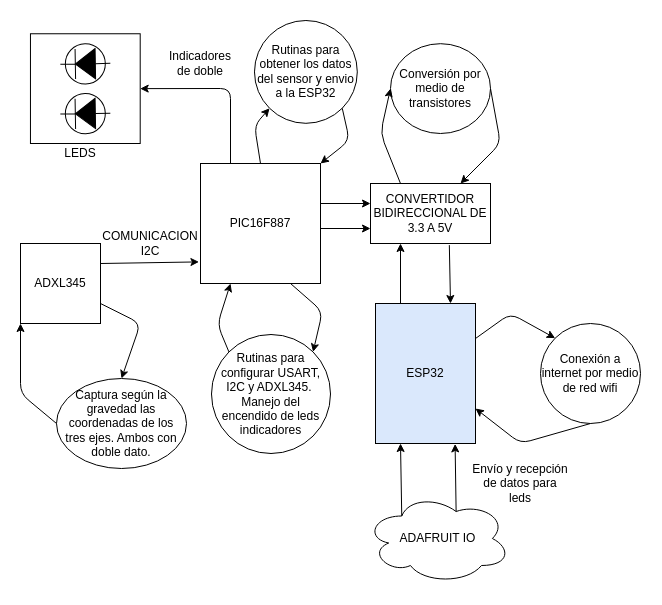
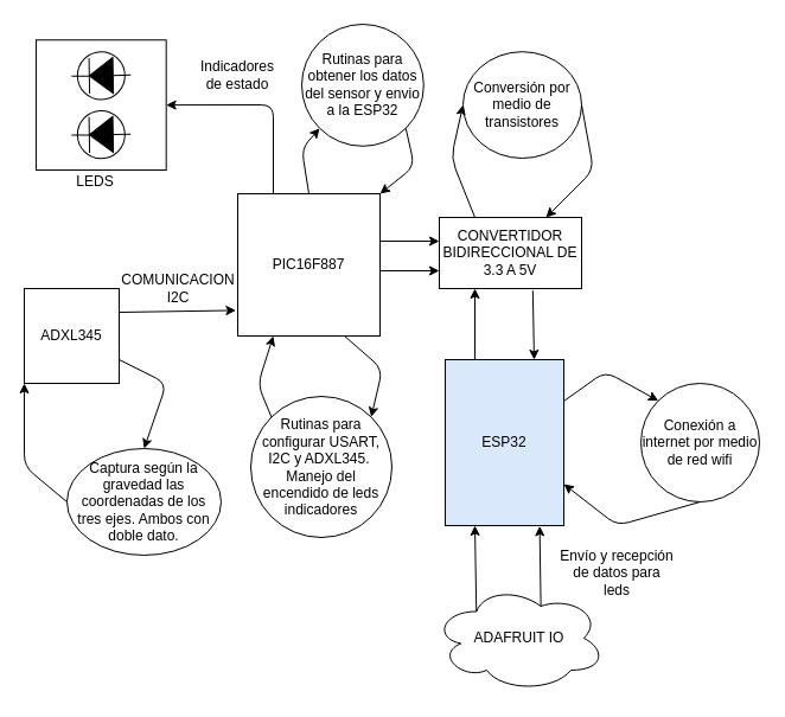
  <mxCell id="0" />
  <mxCell id="1" parent="0" />
  <mxCell id="2" value="" style="whiteSpace=wrap;html=1;aspect=fixed;" vertex="1" parent="1"><mxGeometry x="29.96" y="33.26" width="109.74" height="109.74" as="geometry" /></mxCell>
  <mxCell id="3" value="&lt;span&gt;PIC16F887&lt;/span&gt;" style="whiteSpace=wrap;html=1;aspect=fixed;" vertex="1" parent="1"><mxGeometry x="200" y="163" width="120" height="120" as="geometry" /></mxCell>
  <mxCell id="4" value="ADXL345" style="whiteSpace=wrap;html=1;aspect=fixed;" vertex="1" parent="1"><mxGeometry x="20" y="243" width="80" height="80" as="geometry" /></mxCell>
  <mxCell id="5" value="Captura según la gravedad las coordenadas de los tres ejes. Ambos con doble dato." style="ellipse;whiteSpace=wrap;html=1;" vertex="1" parent="1"><mxGeometry x="56" y="378" width="130" height="90" as="geometry" /></mxCell>
  <mxCell id="6" value="" style="endArrow=classic;html=1;exitX=1;exitY=0.75;exitDx=0;exitDy=0;entryX=0.5;entryY=0;entryDx=0;entryDy=0;" edge="1" parent="1" source="4" target="5"><mxGeometry width="50" height="50" relative="1" as="geometry"><mxPoint x="190" y="283" as="sourcePoint" /><mxPoint x="240" y="233" as="targetPoint" /><Array as="points"><mxPoint x="140" y="323" /></Array></mxGeometry></mxCell>
  <mxCell id="7" value="" style="endArrow=classic;html=1;exitX=0;exitY=0.5;exitDx=0;exitDy=0;entryX=0;entryY=1;entryDx=0;entryDy=0;" edge="1" parent="1" source="5" target="4"><mxGeometry width="50" height="50" relative="1" as="geometry"><mxPoint x="190" y="283" as="sourcePoint" /><mxPoint x="240" y="233" as="targetPoint" /><Array as="points"><mxPoint x="20" y="393" /></Array></mxGeometry></mxCell>
  <mxCell id="8" value="" style="endArrow=classic;html=1;exitX=1;exitY=0.25;exitDx=0;exitDy=0;entryX=-0.013;entryY=0.82;entryDx=0;entryDy=0;entryPerimeter=0;" edge="1" parent="1" source="4" target="3"><mxGeometry width="50" height="50" relative="1" as="geometry"><mxPoint x="190" y="243" as="sourcePoint" /><mxPoint x="240" y="193" as="targetPoint" /></mxGeometry></mxCell>
  <mxCell id="9" value="COMUNICACION&lt;br&gt;I2C" style="text;html=1;strokeColor=none;fillColor=none;align=center;verticalAlign=middle;whiteSpace=wrap;rounded=0;" vertex="1" parent="1"><mxGeometry x="130" y="233" width="40" height="20" as="geometry" /></mxCell>
  <mxCell id="10" value="" style="pointerEvents=1;fillColor=strokeColor;verticalLabelPosition=bottom;shadow=0;dashed=0;align=center;html=1;verticalAlign=top;shape=mxgraph.electrical.diodes.tunnel_diode_2;rotation=-181;" vertex="1" parent="1"><mxGeometry x="59.83" y="43.18" width="50" height="40.26" as="geometry" /></mxCell>
  <mxCell id="11" value="" style="pointerEvents=1;fillColor=strokeColor;verticalLabelPosition=bottom;shadow=0;dashed=0;align=center;html=1;verticalAlign=top;shape=mxgraph.electrical.diodes.tunnel_diode_2;rotation=-181;" vertex="1" parent="1"><mxGeometry x="59.83" y="93" width="50" height="40.26" as="geometry" /></mxCell>
  <mxCell id="12" value="" style="endArrow=classic;html=1;entryX=1;entryY=0.5;entryDx=0;entryDy=0;exitX=0.25;exitY=0;exitDx=0;exitDy=0;" edge="1" parent="1" source="3" target="2"><mxGeometry width="50" height="50" relative="1" as="geometry"><mxPoint x="190" y="333" as="sourcePoint" /><mxPoint x="240" y="283" as="targetPoint" /><Array as="points"><mxPoint x="230" y="88" /></Array></mxGeometry></mxCell>
- <mxCell id="13" value="Indicadores de doble" style="text;html=1;strokeColor=none;fillColor=none;align=center;verticalAlign=middle;whiteSpace=wrap;rounded=0;" vertex="1" parent="1"><mxGeometry x="180" y="53.31" width="40" height="20" as="geometry" /></mxCell>
+ <mxCell id="13" value="Indicadores de estado" style="text;html=1;strokeColor=none;fillColor=none;align=center;verticalAlign=middle;whiteSpace=wrap;rounded=0;" vertex="1" parent="1"><mxGeometry x="180" y="53.31" width="40" height="20" as="geometry" /></mxCell>
  <mxCell id="14" value="LEDS" style="text;html=1;strokeColor=none;fillColor=none;align=center;verticalAlign=middle;whiteSpace=wrap;rounded=0;" vertex="1" parent="1"><mxGeometry x="60" y="143" width="40" height="20" as="geometry" /></mxCell>
  <mxCell id="15" value="CONVERTIDOR BIDIRECCIONAL DE 3.3 A 5V" style="rounded=0;whiteSpace=wrap;html=1;" vertex="1" parent="1"><mxGeometry x="370" y="183" width="120" height="60" as="geometry" /></mxCell>
  <mxCell id="16" value="" style="endArrow=classic;html=1;entryX=0;entryY=0.75;entryDx=0;entryDy=0;" edge="1" parent="1" target="15"><mxGeometry width="50" height="50" relative="1" as="geometry"><mxPoint x="320" y="228" as="sourcePoint" /><mxPoint x="440" y="253" as="targetPoint" /></mxGeometry></mxCell>
  <mxCell id="17" value="" style="endArrow=classic;html=1;entryX=0;entryY=0.75;entryDx=0;entryDy=0;" edge="1" parent="1"><mxGeometry width="50" height="50" relative="1" as="geometry"><mxPoint x="320" y="203" as="sourcePoint" /><mxPoint x="370" y="203" as="targetPoint" /></mxGeometry></mxCell>
  <mxCell id="18" value="ESP32" style="rounded=0;whiteSpace=wrap;html=1;rotation=90;labelPosition=center;verticalLabelPosition=middle;align=center;verticalAlign=middle;horizontal=0;fillColor=#dae8fc;" vertex="1" parent="1"><mxGeometry x="355" y="323" width="140" height="100" as="geometry" /></mxCell>
  <mxCell id="19" value="" style="endArrow=classic;html=1;exitX=0;exitY=0.75;exitDx=0;exitDy=0;entryX=0.25;entryY=1;entryDx=0;entryDy=0;" edge="1" parent="1" source="18" target="15"><mxGeometry width="50" height="50" relative="1" as="geometry"><mxPoint x="350" y="323" as="sourcePoint" /><mxPoint x="400" y="273" as="targetPoint" /></mxGeometry></mxCell>
  <mxCell id="20" value="" style="endArrow=classic;html=1;exitX=0.657;exitY=1.027;exitDx=0;exitDy=0;entryX=0;entryY=0.25;entryDx=0;entryDy=0;exitPerimeter=0;" edge="1" parent="1" source="15" target="18"><mxGeometry width="50" height="50" relative="1" as="geometry"><mxPoint x="350" y="323" as="sourcePoint" /><mxPoint x="400" y="273" as="targetPoint" /></mxGeometry></mxCell>
  <mxCell id="21" value="Conversión por medio de transistores" style="ellipse;whiteSpace=wrap;html=1;" vertex="1" parent="1"><mxGeometry x="390" y="43.18" width="100" height="89.82" as="geometry" /></mxCell>
  <mxCell id="22" value="" style="endArrow=classic;html=1;exitX=0.25;exitY=0;exitDx=0;exitDy=0;entryX=0;entryY=0.5;entryDx=0;entryDy=0;" edge="1" parent="1" source="15" target="21"><mxGeometry relative="1" as="geometry"><mxPoint x="330" y="283" as="sourcePoint" /><mxPoint x="430" y="283" as="targetPoint" /><Array as="points"><mxPoint x="380" y="133" /></Array></mxGeometry></mxCell>
  <mxCell id="23" value="" style="endArrow=classic;html=1;exitX=1;exitY=0.5;exitDx=0;exitDy=0;entryX=0.75;entryY=0;entryDx=0;entryDy=0;" edge="1" parent="1" source="21" target="15"><mxGeometry width="50" height="50" relative="1" as="geometry"><mxPoint x="350" y="313" as="sourcePoint" /><mxPoint x="400" y="263" as="targetPoint" /><Array as="points"><mxPoint x="500" y="143" /></Array></mxGeometry></mxCell>
  <mxCell id="24" value="" style="endArrow=classic;html=1;exitX=0.25;exitY=0;exitDx=0;exitDy=0;entryX=0;entryY=0;entryDx=0;entryDy=0;" edge="1" parent="1" source="18" target="25"><mxGeometry width="50" height="50" relative="1" as="geometry"><mxPoint x="450" y="313" as="sourcePoint" /><mxPoint x="510.186" y="336.148" as="targetPoint" /><Array as="points"><mxPoint x="510" y="313" /></Array></mxGeometry></mxCell>
  <mxCell id="25" value="Conexión a internet por medio de red wifi" style="ellipse;whiteSpace=wrap;html=1;aspect=fixed;" vertex="1" parent="1"><mxGeometry x="540" y="323" width="100" height="100" as="geometry" /></mxCell>
  <mxCell id="26" value="" style="endArrow=classic;html=1;exitX=0.5;exitY=1;exitDx=0;exitDy=0;entryX=0.75;entryY=0;entryDx=0;entryDy=0;" edge="1" parent="1" source="25" target="18"><mxGeometry width="50" height="50" relative="1" as="geometry"><mxPoint x="450" y="293" as="sourcePoint" /><mxPoint x="500" y="243" as="targetPoint" /><Array as="points"><mxPoint x="520" y="443" /></Array></mxGeometry></mxCell>
  <mxCell id="27" value="ADAFRUIT IO" style="ellipse;shape=cloud;whiteSpace=wrap;html=1;" vertex="1" parent="1"><mxGeometry x="365" y="493" width="145" height="90" as="geometry" /></mxCell>
  <mxCell id="28" value="" style="endArrow=classic;html=1;exitX=0.25;exitY=0.25;exitDx=0;exitDy=0;exitPerimeter=0;entryX=1;entryY=0.75;entryDx=0;entryDy=0;" edge="1" parent="1" source="27" target="18"><mxGeometry width="50" height="50" relative="1" as="geometry"><mxPoint x="450" y="393" as="sourcePoint" /><mxPoint x="500" y="343" as="targetPoint" /></mxGeometry></mxCell>
  <mxCell id="29" value="" style="endArrow=classic;html=1;exitX=0.625;exitY=0.2;exitDx=0;exitDy=0;exitPerimeter=0;entryX=1.003;entryY=0.204;entryDx=0;entryDy=0;entryPerimeter=0;" edge="1" parent="1" source="27" target="18"><mxGeometry width="50" height="50" relative="1" as="geometry"><mxPoint x="450" y="393" as="sourcePoint" /><mxPoint x="460" y="445" as="targetPoint" /></mxGeometry></mxCell>
  <mxCell id="30" value="Envío y recepción de datos para leds" style="text;html=1;strokeColor=none;fillColor=none;align=center;verticalAlign=middle;whiteSpace=wrap;rounded=0;" vertex="1" parent="1"><mxGeometry x="470" y="473" width="100" height="20" as="geometry" /></mxCell>
  <mxCell id="31" value="Rutinas para configurar USART, I2C y ADXL345.&amp;nbsp;&lt;br&gt;Manejo del encendido de leds indicadores" style="ellipse;whiteSpace=wrap;html=1;aspect=fixed;" vertex="1" parent="1"><mxGeometry x="211" y="334" width="119" height="119" as="geometry" /></mxCell>
  <mxCell id="32" value="" style="endArrow=classic;html=1;exitX=0;exitY=0;exitDx=0;exitDy=0;entryX=0.25;entryY=1;entryDx=0;entryDy=0;" edge="1" parent="1" source="31" target="3"><mxGeometry width="50" height="50" relative="1" as="geometry"><mxPoint x="319" y="275" as="sourcePoint" /><mxPoint x="369" y="225" as="targetPoint" /><Array as="points"><mxPoint x="217" y="324" /></Array></mxGeometry></mxCell>
  <mxCell id="33" value="" style="endArrow=classic;html=1;exitX=0.75;exitY=1;exitDx=0;exitDy=0;entryX=1;entryY=0;entryDx=0;entryDy=0;" edge="1" parent="1" source="3" target="31"><mxGeometry width="50" height="50" relative="1" as="geometry"><mxPoint x="319" y="275" as="sourcePoint" /><mxPoint x="369" y="225" as="targetPoint" /><Array as="points"><mxPoint x="322" y="311" /></Array></mxGeometry></mxCell>
  <mxCell id="34" value="Rutinas para obtener los datos del sensor y envio a la ESP32" style="ellipse;whiteSpace=wrap;html=1;aspect=fixed;" vertex="1" parent="1"><mxGeometry x="254" y="20" width="102.81" height="102.81" as="geometry" /></mxCell>
  <mxCell id="35" value="" style="endArrow=classic;html=1;exitX=0.5;exitY=0;exitDx=0;exitDy=0;entryX=0;entryY=1;entryDx=0;entryDy=0;" edge="1" parent="1" source="3" target="34"><mxGeometry width="50" height="50" relative="1" as="geometry"><mxPoint x="319" y="260" as="sourcePoint" /><mxPoint x="369" y="210" as="targetPoint" /><Array as="points"><mxPoint x="254" y="125" /></Array></mxGeometry></mxCell>
  <mxCell id="36" value="" style="endArrow=classic;html=1;entryX=1;entryY=0;entryDx=0;entryDy=0;exitX=1;exitY=1;exitDx=0;exitDy=0;" edge="1" parent="1" source="34" target="3"><mxGeometry width="50" height="50" relative="1" as="geometry"><mxPoint x="319" y="260" as="sourcePoint" /><mxPoint x="369" y="210" as="targetPoint" /><Array as="points"><mxPoint x="349" y="140" /></Array></mxGeometry></mxCell>
